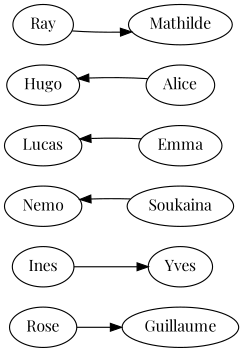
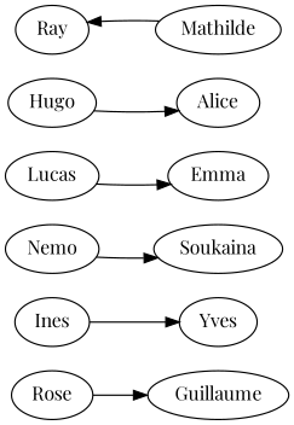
  strict digraph {
    fontname="Playfair Display"
    rankdir=LR
    node [fontname="Playfair Display"]
    edge [fontname="Playfair Display"]
    Rose
    Guillaume
    Ines
    Yves
    Nemo
    Soukaina
    Lucas
    Emma
    Hugo
    Alice
    Ray
    Mathilde
    Rose -> Guillaume
    Ines -> Yves
-   Soukaina -> Nemo
-   Emma -> Lucas
-   Alice -> Hugo
-   Ray -> Mathilde
+   Nemo -> Soukaina
+   Lucas -> Emma
+   Hugo -> Alice
+   Mathilde -> Ray
  }
